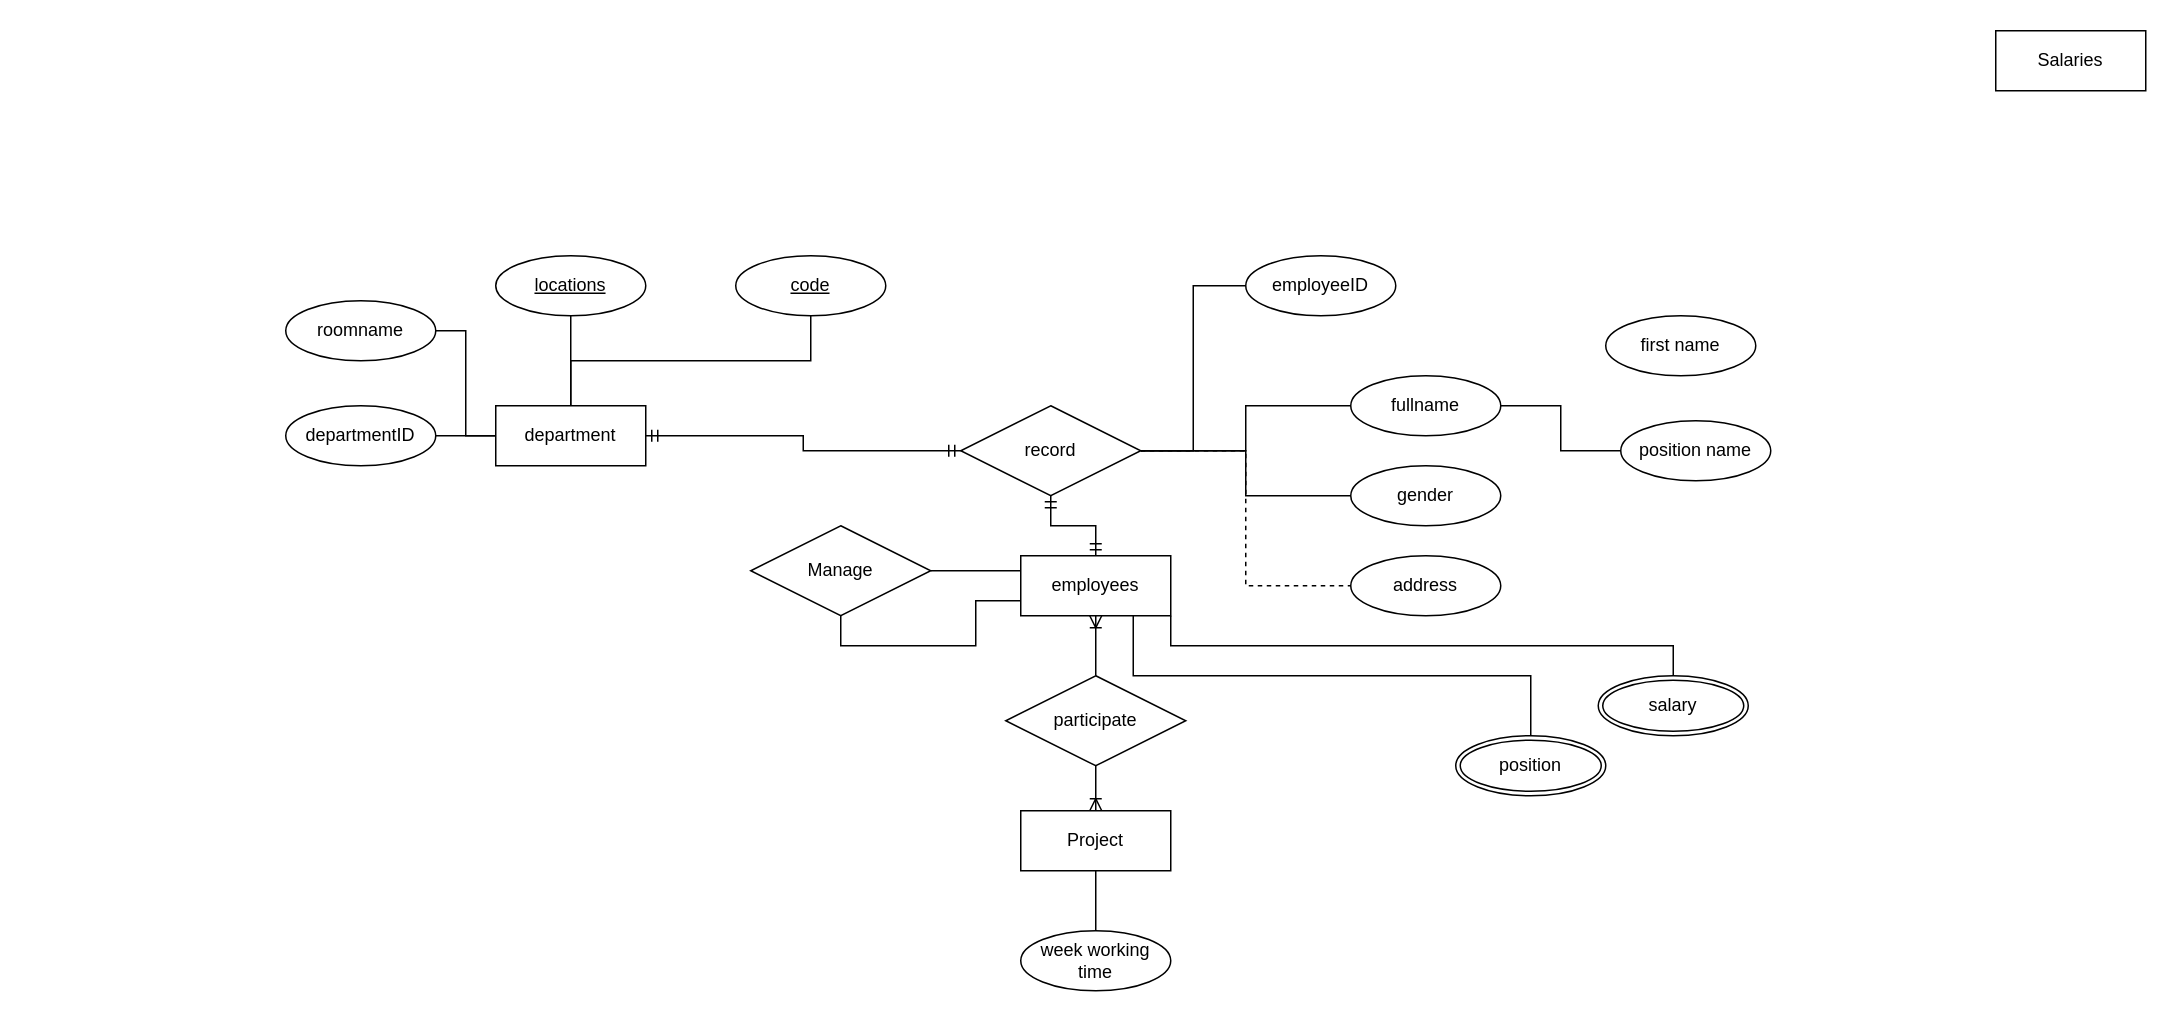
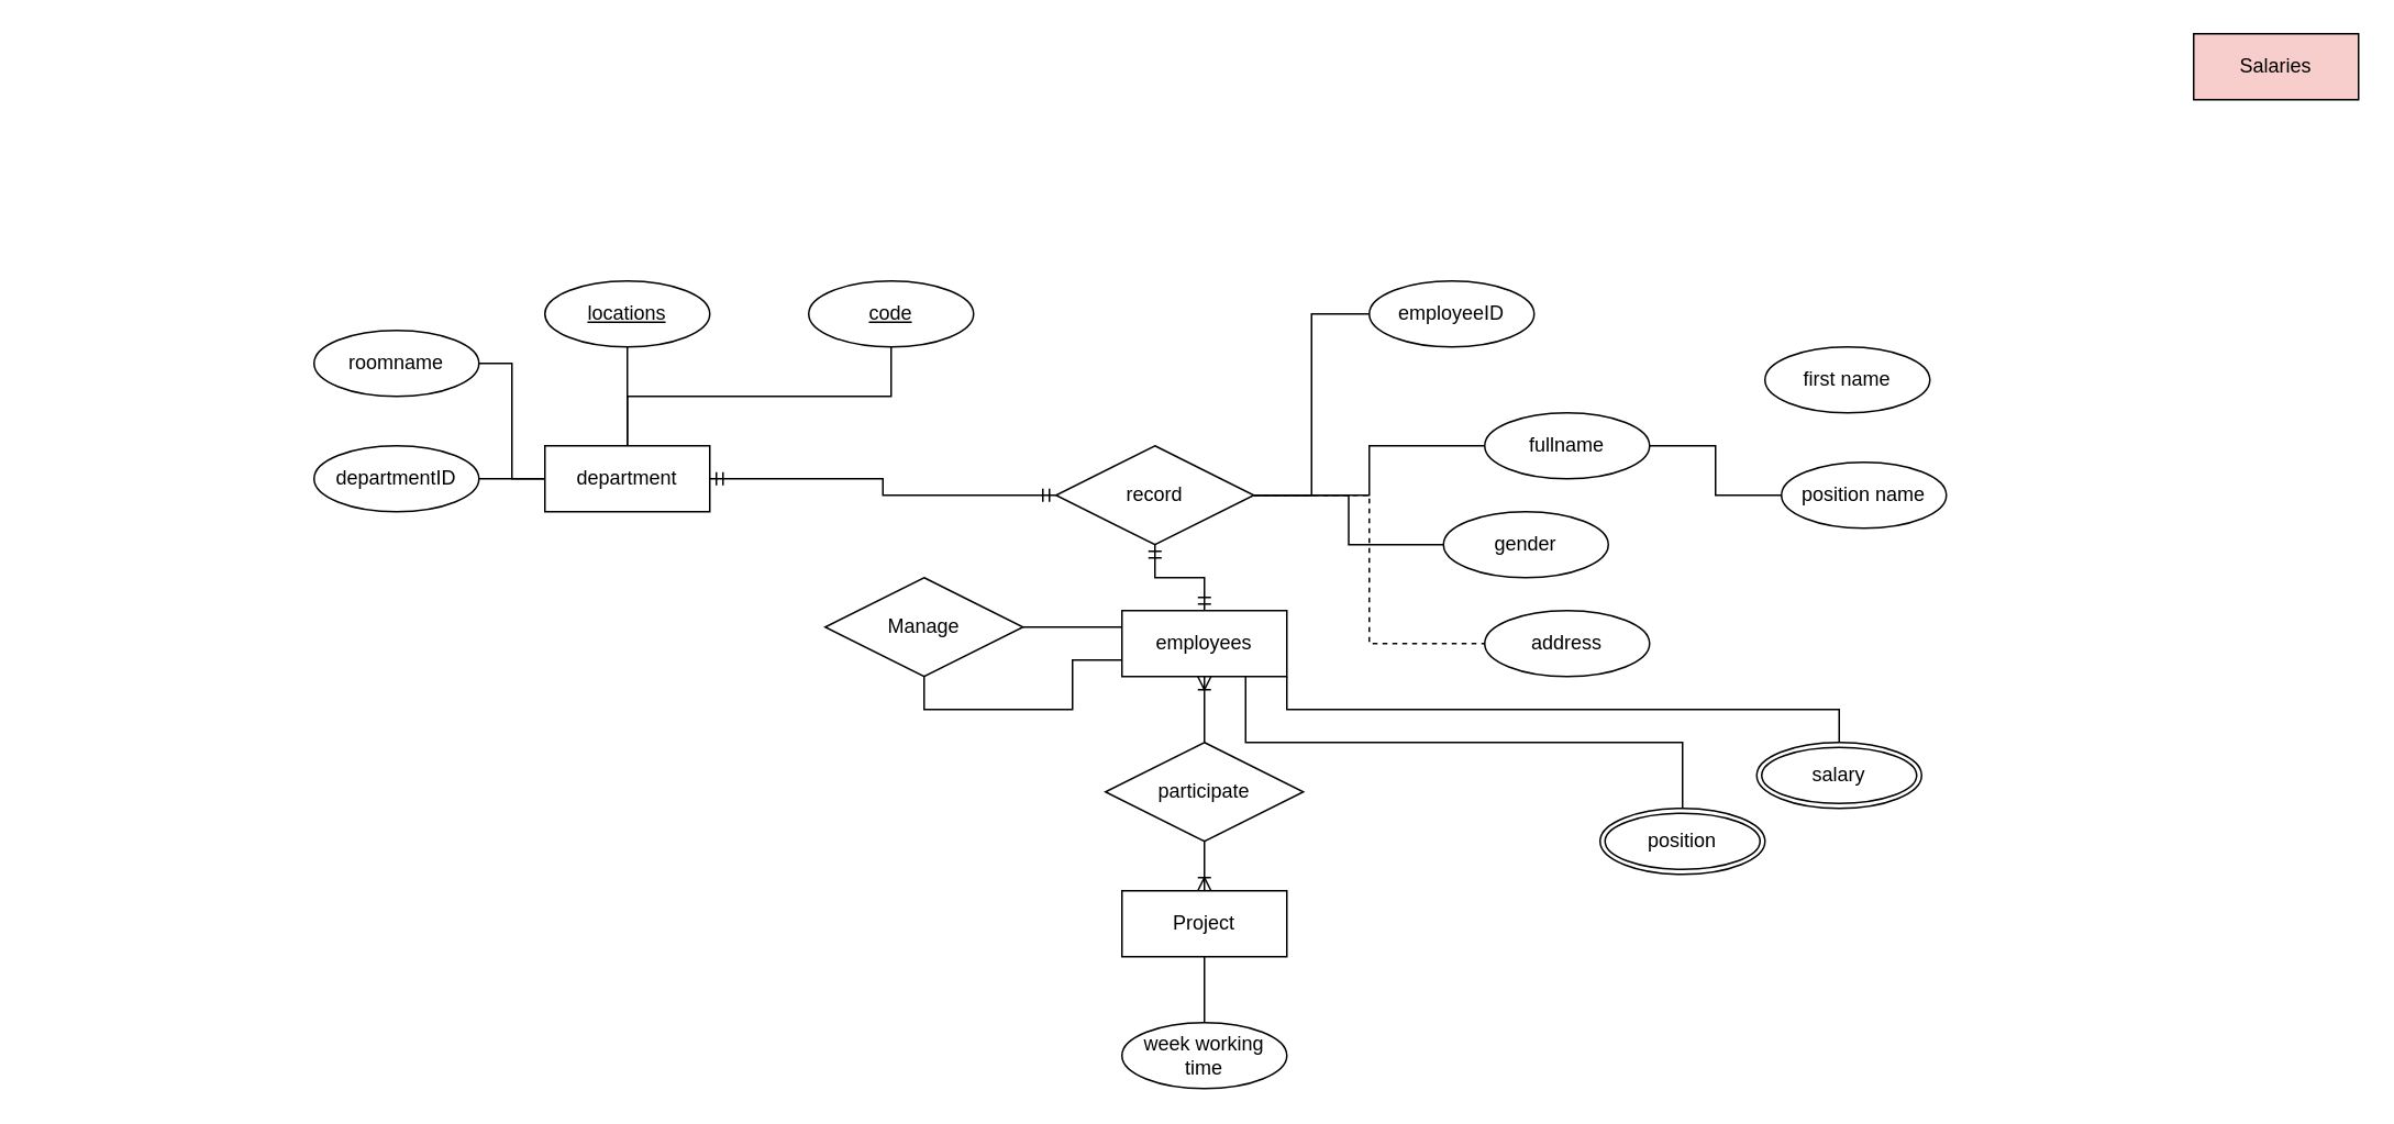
  <mxCell id="0" />
  <mxCell id="1" parent="0" />
  <mxCell id="2" style="edgeStyle=orthogonalEdgeStyle;rounded=0;orthogonalLoop=1;jettySize=auto;html=1;exitX=0;exitY=0.5;exitDx=0;exitDy=0;entryX=1;entryY=0.5;entryDx=0;entryDy=0;startArrow=none;startFill=0;endArrow=none;endFill=0;" edge="1" parent="1" source="7" target="19"><mxGeometry relative="1" as="geometry"><Array as="points"><mxPoint x="680" y="380" /></Array></mxGeometry></mxCell>
  <mxCell id="3" style="edgeStyle=orthogonalEdgeStyle;rounded=0;orthogonalLoop=1;jettySize=auto;html=1;exitX=0.5;exitY=0;exitDx=0;exitDy=0;entryX=0.5;entryY=1;entryDx=0;entryDy=0;startArrow=ERmandOne;startFill=0;endArrow=ERmandOne;endFill=0;" edge="1" parent="1" source="7" target="25"><mxGeometry relative="1" as="geometry" /></mxCell>
  <mxCell id="4" style="edgeStyle=orthogonalEdgeStyle;rounded=0;orthogonalLoop=1;jettySize=auto;html=1;exitX=0.75;exitY=1;exitDx=0;exitDy=0;entryX=0.5;entryY=0;entryDx=0;entryDy=0;startArrow=none;startFill=0;endArrow=none;endFill=0;" edge="1" parent="1" source="7" target="29"><mxGeometry relative="1" as="geometry"><mxPoint x="790" y="500" as="targetPoint" /></mxGeometry></mxCell>
  <mxCell id="5" style="edgeStyle=orthogonalEdgeStyle;rounded=0;orthogonalLoop=1;jettySize=auto;html=1;exitX=1;exitY=1;exitDx=0;exitDy=0;entryX=0.5;entryY=0;entryDx=0;entryDy=0;startArrow=none;startFill=0;endArrow=none;endFill=0;" edge="1" parent="1" source="7" target="30"><mxGeometry relative="1" as="geometry" /></mxCell>
  <mxCell id="6" style="edgeStyle=orthogonalEdgeStyle;rounded=0;orthogonalLoop=1;jettySize=auto;html=1;exitX=0.5;exitY=1;exitDx=0;exitDy=0;entryX=0.5;entryY=0;entryDx=0;entryDy=0;startArrow=ERoneToMany;startFill=0;endArrow=none;endFill=0;" edge="1" parent="1" source="7" target="39"><mxGeometry relative="1" as="geometry" /></mxCell>
  <mxCell id="7" value="employees" style="whiteSpace=wrap;html=1;align=center;" vertex="1" parent="1"><mxGeometry x="680" y="370" width="100" height="40" as="geometry" /></mxCell>
  <mxCell id="8" style="edgeStyle=orthogonalEdgeStyle;rounded=0;orthogonalLoop=1;jettySize=auto;html=1;exitX=0;exitY=0.5;exitDx=0;exitDy=0;entryX=1;entryY=0.5;entryDx=0;entryDy=0;startArrow=none;startFill=0;endArrow=none;endFill=0;" edge="1" parent="1" source="11" target="31"><mxGeometry relative="1" as="geometry"><mxPoint x="240" y="290" as="targetPoint" /></mxGeometry></mxCell>
  <mxCell id="9" style="edgeStyle=orthogonalEdgeStyle;rounded=0;orthogonalLoop=1;jettySize=auto;html=1;exitX=0.5;exitY=0;exitDx=0;exitDy=0;entryX=0.5;entryY=1;entryDx=0;entryDy=0;endArrow=none;endFill=0;" edge="1" parent="1" source="11" target="33"><mxGeometry relative="1" as="geometry" /></mxCell>
  <mxCell id="10" style="edgeStyle=orthogonalEdgeStyle;rounded=0;orthogonalLoop=1;jettySize=auto;html=1;exitX=0.5;exitY=0;exitDx=0;exitDy=0;entryX=0.5;entryY=1;entryDx=0;entryDy=0;endArrow=none;endFill=0;" edge="1" parent="1" source="11" target="34"><mxGeometry relative="1" as="geometry" /></mxCell>
  <mxCell id="11" value="department" style="whiteSpace=wrap;html=1;align=center;" vertex="1" parent="1"><mxGeometry x="330" y="270" width="100" height="40" as="geometry" /></mxCell>
  <mxCell id="12" style="edgeStyle=orthogonalEdgeStyle;rounded=0;orthogonalLoop=1;jettySize=auto;html=1;exitX=1;exitY=0.5;exitDx=0;exitDy=0;entryX=0;entryY=0.5;entryDx=0;entryDy=0;endArrow=none;endFill=0;" edge="1" parent="1" source="13" target="16"><mxGeometry relative="1" as="geometry" /></mxCell>
  <mxCell id="13" value="fullname" style="ellipse;whiteSpace=wrap;html=1;align=center;" vertex="1" parent="1"><mxGeometry x="900" y="250" width="100" height="40" as="geometry" /></mxCell>
- <mxCell id="14" value="gender" style="ellipse;whiteSpace=wrap;html=1;align=center;" vertex="1" parent="1"><mxGeometry x="900" y="310" width="100" height="40" as="geometry" /></mxCell>
+ <mxCell id="14" value="gender" style="ellipse;whiteSpace=wrap;html=1;align=center;" vertex="1" parent="1"><mxGeometry x="875" y="310" width="100" height="40" as="geometry" /></mxCell>
  <mxCell id="15" value="address" style="ellipse;whiteSpace=wrap;html=1;align=center;" vertex="1" parent="1"><mxGeometry x="900" y="370" width="100" height="40" as="geometry" /></mxCell>
  <mxCell id="16" value="position name" style="ellipse;whiteSpace=wrap;html=1;align=center;" vertex="1" parent="1"><mxGeometry x="1080" y="280" width="100" height="40" as="geometry" /></mxCell>
  <mxCell id="17" value="first name" style="ellipse;whiteSpace=wrap;html=1;align=center;" vertex="1" parent="1"><mxGeometry x="1070" y="210" width="100" height="40" as="geometry" /></mxCell>
  <mxCell id="18" style="edgeStyle=orthogonalEdgeStyle;rounded=0;orthogonalLoop=1;jettySize=auto;html=1;exitX=0.5;exitY=1;exitDx=0;exitDy=0;entryX=0;entryY=0.75;entryDx=0;entryDy=0;endArrow=none;endFill=0;" edge="1" parent="1" source="19" target="7"><mxGeometry relative="1" as="geometry" /></mxCell>
  <mxCell id="19" value="Manage" style="shape=rhombus;perimeter=rhombusPerimeter;whiteSpace=wrap;html=1;align=center;" vertex="1" parent="1"><mxGeometry x="500" y="350" width="120" height="60" as="geometry" /></mxCell>
  <mxCell id="20" style="edgeStyle=orthogonalEdgeStyle;rounded=0;orthogonalLoop=1;jettySize=auto;html=1;exitX=1;exitY=0.5;exitDx=0;exitDy=0;entryX=0;entryY=0.5;entryDx=0;entryDy=0;endArrow=none;endFill=0;" edge="1" parent="1" source="25" target="13"><mxGeometry relative="1" as="geometry" /></mxCell>
  <mxCell id="21" style="edgeStyle=orthogonalEdgeStyle;rounded=0;orthogonalLoop=1;jettySize=auto;html=1;exitX=1;exitY=0.5;exitDx=0;exitDy=0;entryX=0;entryY=0.5;entryDx=0;entryDy=0;endArrow=none;endFill=0;" edge="1" parent="1" source="25" target="14"><mxGeometry relative="1" as="geometry" /></mxCell>
  <mxCell id="22" style="edgeStyle=orthogonalEdgeStyle;rounded=0;orthogonalLoop=1;jettySize=auto;html=1;exitX=1;exitY=0.5;exitDx=0;exitDy=0;entryX=0;entryY=0.5;entryDx=0;entryDy=0;endArrow=none;endFill=0;dashed=1;" edge="1" parent="1" source="25" target="15"><mxGeometry relative="1" as="geometry" /></mxCell>
  <mxCell id="23" style="edgeStyle=orthogonalEdgeStyle;rounded=0;orthogonalLoop=1;jettySize=auto;html=1;exitX=0;exitY=0.5;exitDx=0;exitDy=0;entryX=1;entryY=0.5;entryDx=0;entryDy=0;endArrow=ERmandOne;endFill=0;startArrow=ERmandOne;startFill=0;" edge="1" parent="1" source="25" target="11"><mxGeometry relative="1" as="geometry" /></mxCell>
  <mxCell id="24" style="edgeStyle=orthogonalEdgeStyle;rounded=0;orthogonalLoop=1;jettySize=auto;html=1;exitX=1;exitY=0.5;exitDx=0;exitDy=0;entryX=0;entryY=0.5;entryDx=0;entryDy=0;endArrow=none;endFill=0;" edge="1" parent="1" source="25" target="35"><mxGeometry relative="1" as="geometry" /></mxCell>
  <mxCell id="25" value="record" style="shape=rhombus;perimeter=rhombusPerimeter;whiteSpace=wrap;html=1;align=center;" vertex="1" parent="1"><mxGeometry y="270" width="120" height="60" as="geometry" x="640" /></mxCell>
  <mxCell id="26" style="edgeStyle=orthogonalEdgeStyle;rounded=0;orthogonalLoop=1;jettySize=auto;html=1;exitX=0.5;exitY=1;exitDx=0;exitDy=0;entryX=0.5;entryY=0;entryDx=0;entryDy=0;endArrow=none;endFill=0;" edge="1" parent="1" source="27" target="40"><mxGeometry relative="1" as="geometry" /></mxCell>
  <mxCell id="27" value="Project" style="whiteSpace=wrap;html=1;align=center;" vertex="1" parent="1"><mxGeometry x="680" y="540" width="100" height="40" as="geometry" /></mxCell>
- <mxCell id="28" value="Salaries" style="whiteSpace=wrap;html=1;align=center;" vertex="1" parent="1"><mxGeometry x="1330" y="20" width="100" height="40" as="geometry" /></mxCell>
+ <mxCell id="28" value="Salaries" style="whiteSpace=wrap;html=1;align=center;fillColor=#f8cecc;" vertex="1" parent="1"><mxGeometry x="1330" y="20" width="100" height="40" as="geometry" /></mxCell>
  <mxCell id="29" value="position" style="ellipse;shape=doubleEllipse;margin=3;whiteSpace=wrap;html=1;align=center;" vertex="1" parent="1"><mxGeometry x="970" y="490" width="100" height="40" as="geometry" /></mxCell>
  <mxCell id="30" value="salary" style="ellipse;shape=doubleEllipse;margin=3;whiteSpace=wrap;html=1;align=center;" vertex="1" parent="1"><mxGeometry x="1065" y="450" width="100" height="40" as="geometry" /></mxCell>
  <mxCell id="31" value="roomname" style="ellipse;whiteSpace=wrap;html=1;align=center;" vertex="1" parent="1"><mxGeometry x="190" y="200" width="100" height="40" as="geometry" /></mxCell>
  <mxCell id="32" style="edgeStyle=orthogonalEdgeStyle;rounded=0;orthogonalLoop=1;jettySize=auto;html=1;exitX=0.5;exitY=1;exitDx=0;exitDy=0;" edge="1" parent="1"><mxGeometry relative="1" as="geometry"><mxPoint x="20" y="340" as="sourcePoint" /><mxPoint x="20" y="340" as="targetPoint" /></mxGeometry></mxCell>
  <mxCell id="33" value="locations" style="ellipse;whiteSpace=wrap;html=1;align=center;fontStyle=4;" vertex="1" parent="1"><mxGeometry x="330" y="170" width="100" height="40" as="geometry" /></mxCell>
  <mxCell id="34" value="code" style="ellipse;whiteSpace=wrap;html=1;align=center;fontStyle=4;" vertex="1" parent="1"><mxGeometry x="490" y="170" width="100" height="40" as="geometry" /></mxCell>
  <mxCell id="35" value="employeeID" style="ellipse;whiteSpace=wrap;html=1;align=center;" vertex="1" parent="1"><mxGeometry x="830" y="170" width="100" height="40" as="geometry" /></mxCell>
  <mxCell id="36" style="edgeStyle=orthogonalEdgeStyle;rounded=0;orthogonalLoop=1;jettySize=auto;html=1;exitX=1;exitY=0.5;exitDx=0;exitDy=0;entryX=0;entryY=0.5;entryDx=0;entryDy=0;endArrow=none;endFill=0;" edge="1" parent="1" source="37" target="11"><mxGeometry relative="1" as="geometry" /></mxCell>
  <mxCell id="37" value="departmentID" style="ellipse;whiteSpace=wrap;html=1;align=center;" vertex="1" parent="1"><mxGeometry x="190" y="270" width="100" height="40" as="geometry" /></mxCell>
  <mxCell id="38" style="edgeStyle=orthogonalEdgeStyle;rounded=0;orthogonalLoop=1;jettySize=auto;html=1;exitX=0.5;exitY=1;exitDx=0;exitDy=0;entryX=0.5;entryY=0;entryDx=0;entryDy=0;endArrow=ERoneToMany;endFill=0;" edge="1" parent="1" source="39" target="27"><mxGeometry relative="1" as="geometry" /></mxCell>
  <mxCell id="39" value="participate" style="shape=rhombus;perimeter=rhombusPerimeter;whiteSpace=wrap;html=1;align=center;" vertex="1" parent="1"><mxGeometry x="670" y="450" width="120" height="60" as="geometry" /></mxCell>
  <mxCell id="40" value="week working time" style="ellipse;whiteSpace=wrap;html=1;align=center;" vertex="1" parent="1"><mxGeometry x="680" y="620" width="100" height="40" as="geometry" /></mxCell>
